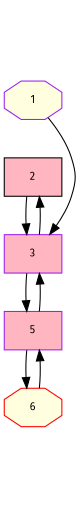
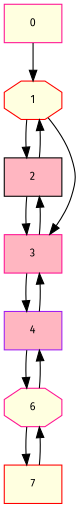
  digraph {
    fontname="Fira Sans"
    node [color=deeppink fillcolor=lightyellow fontname="Fira Sans" fontsize=10 shape=box style=filled]
    edge [fontname="Fira Sans"]
-   n2 [color=purple label=1 shape=octagon]
+   n1 [label=0]
+   n2 [color=red label=1 shape=octagon]
    n3 [color=black fillcolor=lightpink label=2]
-   n4 [color=purple fillcolor=lightpink label=3]
-   n5 [color=purple fillcolor=lightpink label=5]
-   n6 [color=red label=6 shape=octagon]
+   n4 [fillcolor=lightpink label=3]
+   n5 [color=purple fillcolor=lightpink label=4]
+   n6 [label=6 shape=octagon]
+   n7 [color=red label=7]
+   n1 -> n2
+   n2 -> n3
    n2 -> n4
+   n3 -> n2
    n3 -> n4
    n4 -> n3
    n4 -> n5
    n5 -> n4
    n5 -> n6
    n6 -> n5
+   n6 -> n7
+   n7 -> n6
  }
